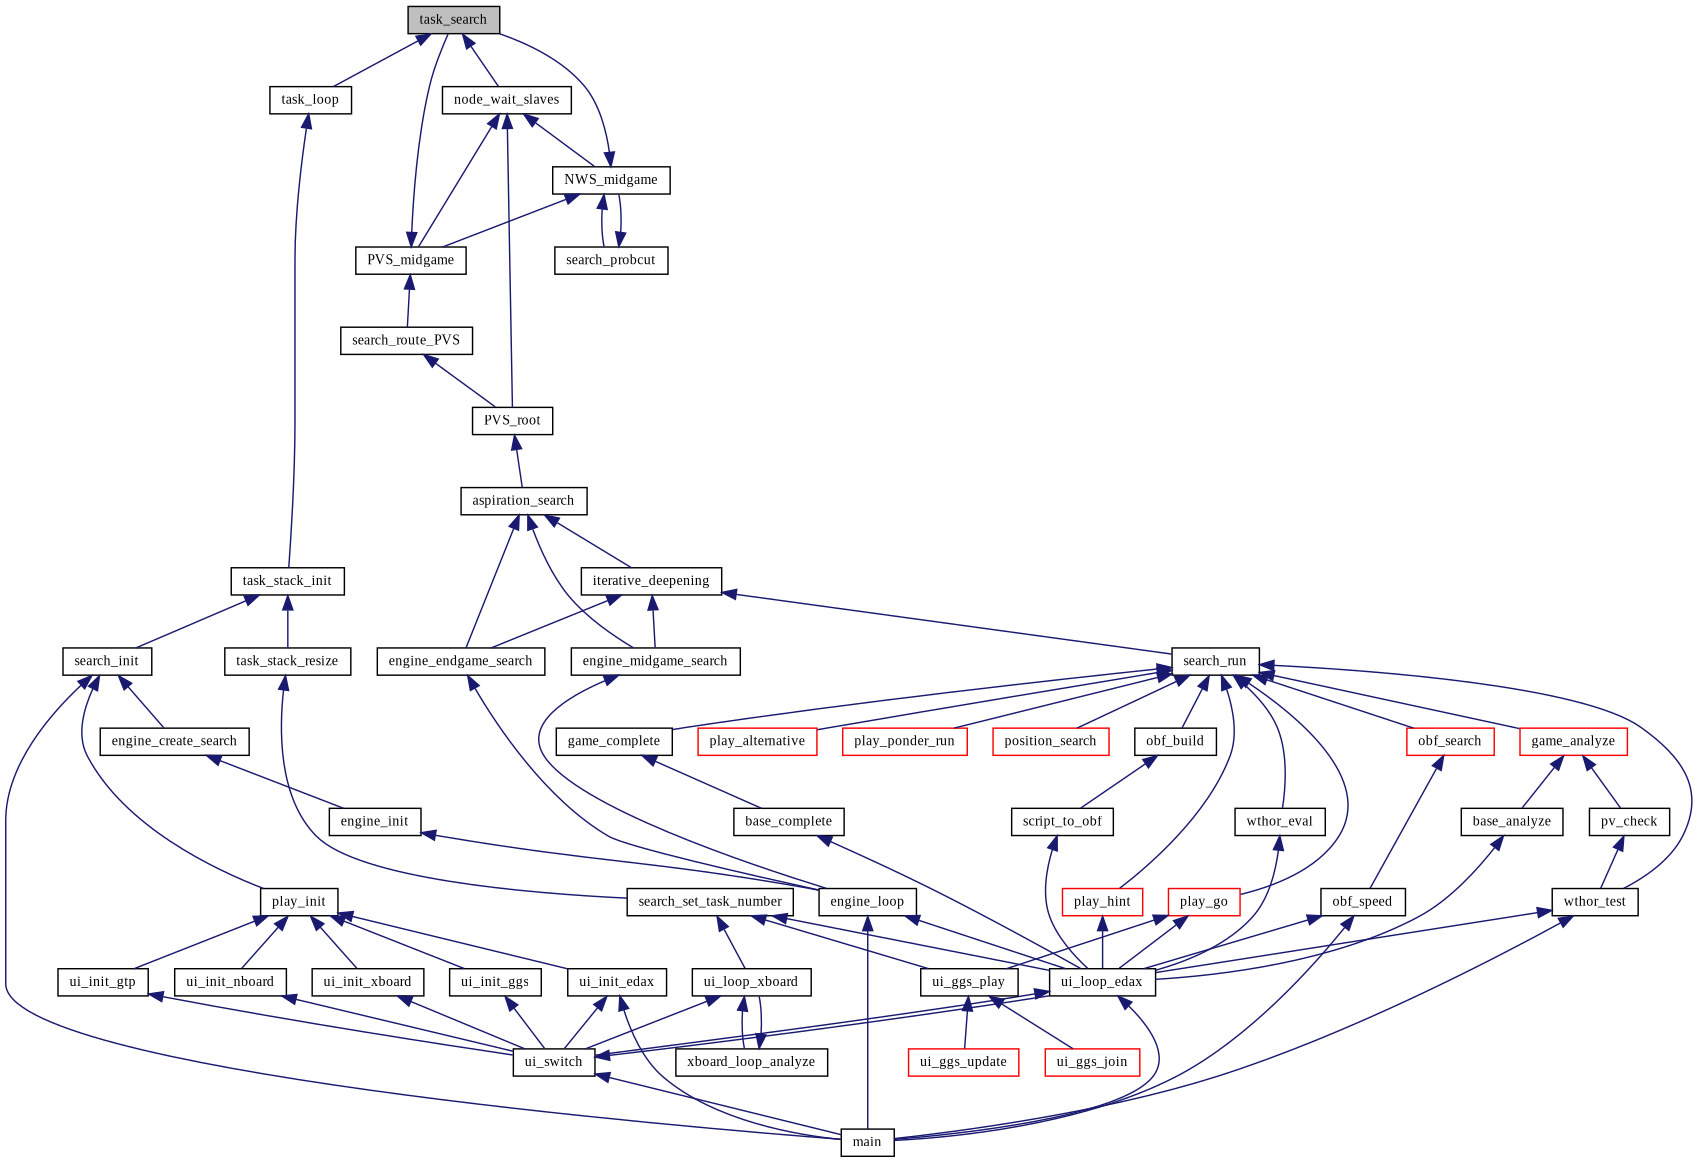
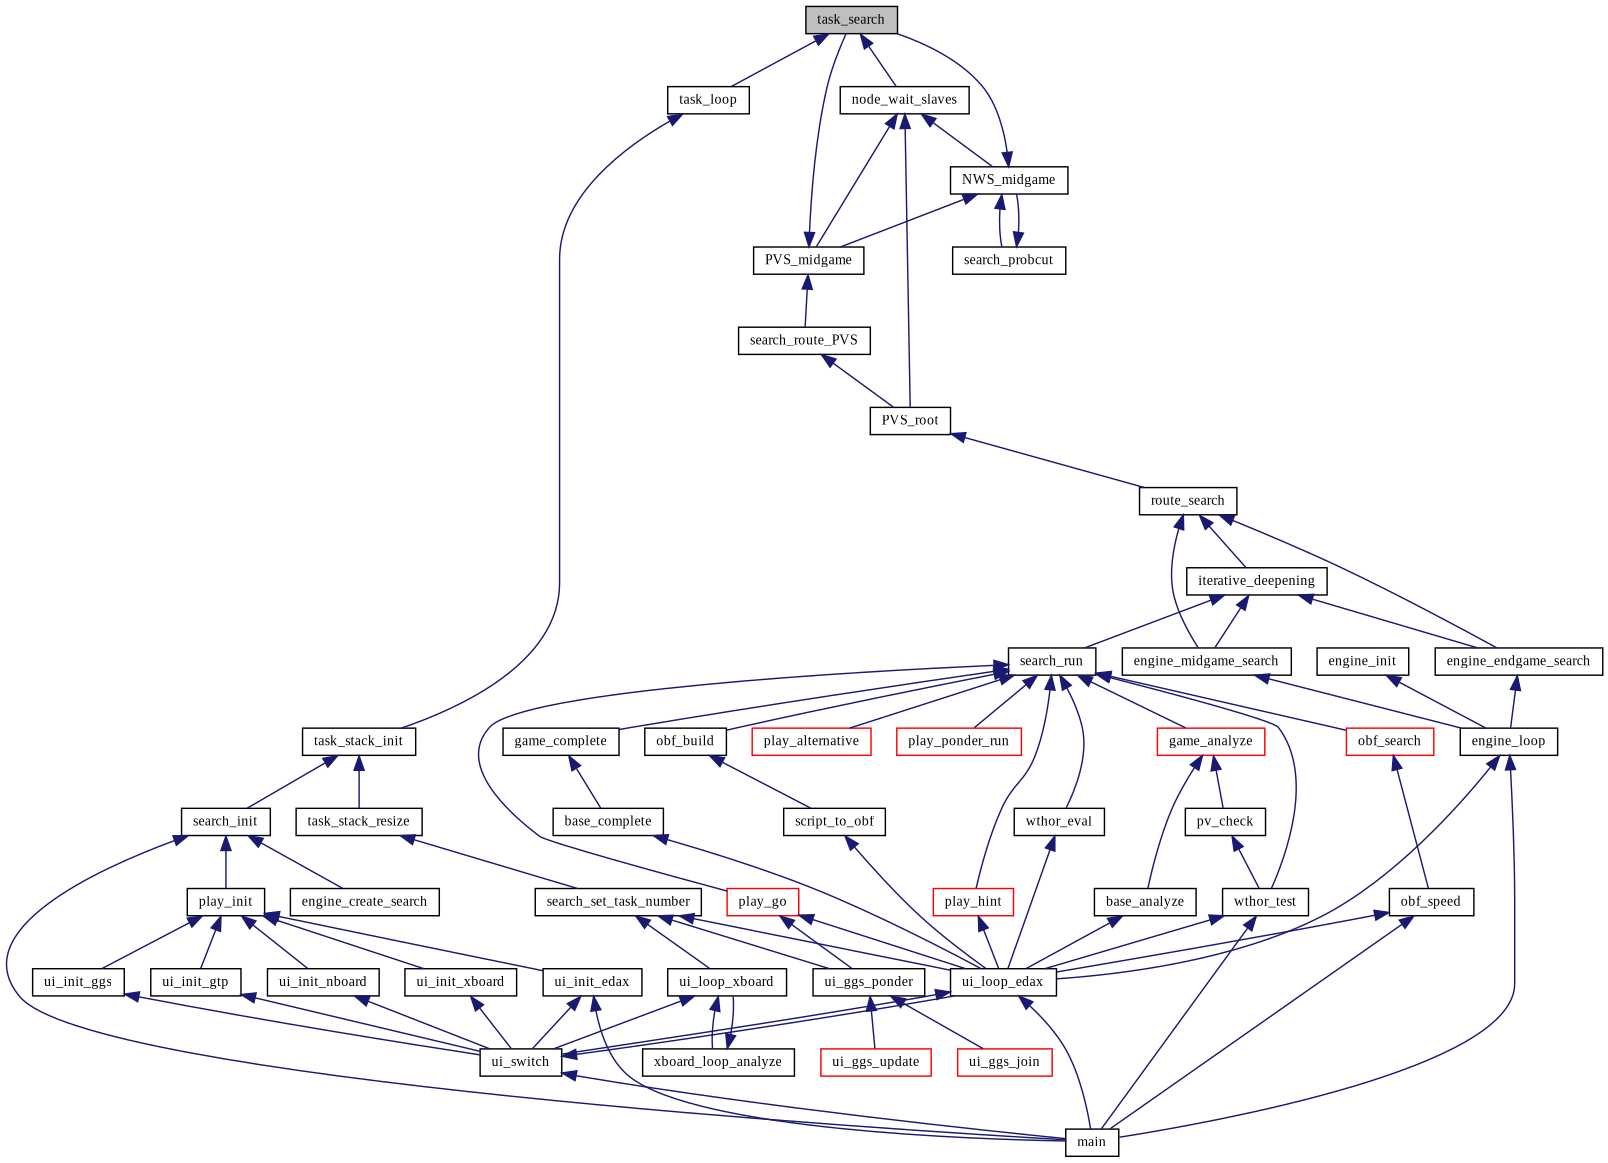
  digraph {
    fontname="Liberation Serif"
    rankdir=TB
    node [color=black fontname="Liberation Serif" fontsize=10 shape=record]
    edge [color=midnightblue dir=back fontname="Liberation Serif" fontsize=10 labelfontname=FreeSans labelfontsize=10 style=solid]
    n1 [fillcolor=grey75 fontcolor=black height=0.2 label=task_search style=filled width=0.4]
    n2 [height=0.2 label=node_wait_slaves width=0.4]
    n3 [height=0.2 label=task_loop width=0.4]
    n4 [height=0.2 label=NWS_midgame width=0.4]
    n5 [height=0.2 label=PVS_midgame width=0.4]
    n6 [height=0.2 label=PVS_root width=0.4]
    n7 [height=0.2 label=task_stack_init width=0.4]
    n8 [height=0.2 label=search_probcut width=0.4]
    n9 [height=0.2 label=search_route_PVS width=0.4]
-   n10 [height=0.2 label=aspiration_search width=0.4]
+   n10 [height=0.2 label=route_search width=0.4]
    n11 [height=0.2 label=engine_endgame_search width=0.4]
    n12 [height=0.2 label=engine_midgame_search width=0.4]
    n13 [height=0.2 label=iterative_deepening width=0.4]
    n14 [height=0.2 label=engine_loop width=0.4]
    n15 [height=0.2 label=search_run width=0.4]
    n16 [height=0.2 label=main width=0.4]
    n17 [height=0.2 label=ui_loop_edax width=0.4]
    n18 [height=0.2 label=ui_switch width=0.4]
    n19 [color=red height=0.2 label=game_analyze width=0.4]
    n20 [height=0.2 label=wthor_test width=0.4]
    n21 [height=0.2 label=game_complete width=0.4]
    n22 [height=0.2 label=obf_build width=0.4]
    n23 [color=red height=0.2 label=obf_search width=0.4]
    n24 [color=red height=0.2 label=play_alternative width=0.4]
    n25 [color=red height=0.2 label=play_go width=0.4]
    n26 [color=red height=0.2 label=play_hint width=0.4]
    n27 [color=red height=0.2 label=play_ponder_run width=0.4]
-   n28 [color=red height=0.2 label=position_search width=0.4]
    n29 [height=0.2 label=wthor_eval width=0.4]
    n30 [height=0.2 label=base_analyze width=0.4]
    n31 [height=0.2 label=pv_check width=0.4]
    n32 [height=0.2 label=base_complete width=0.4]
    n33 [height=0.2 label=script_to_obf width=0.4]
    n34 [height=0.2 label=obf_speed width=0.4]
-   n35 [height=0.2 label=ui_ggs_play width=0.4]
+   n35 [height=0.2 label=ui_ggs_ponder width=0.4]
    n36 [color=red height=0.2 label=ui_ggs_join width=0.4]
    n37 [color=red height=0.2 label=ui_ggs_update width=0.4]
    n38 [height=0.2 label=search_init width=0.4]
    n39 [height=0.2 label=task_stack_resize width=0.4]
    n40 [height=0.2 label=engine_create_search width=0.4]
    n41 [height=0.2 label=play_init width=0.4]
    n42 [height=0.2 label=search_set_task_number width=0.4]
    n43 [height=0.2 label=engine_init width=0.4]
    n44 [height=0.2 label=ui_init_edax width=0.4]
    n45 [height=0.2 label=ui_init_ggs width=0.4]
    n46 [height=0.2 label=ui_init_gtp width=0.4]
    n47 [height=0.2 label=ui_init_nboard width=0.4]
    n48 [height=0.2 label=ui_init_xboard width=0.4]
    n49 [height=0.2 label=ui_loop_xboard width=0.4]
    n50 [height=0.2 label=xboard_loop_analyze width=0.4]
    n1 -> n2
    n1 -> n3
    n2 -> n4
    n2 -> n5
    n2 -> n6
    n3 -> n7
    n4 -> n1
    n4 -> n5
    n4 -> n8
    n5 -> n1
    n5 -> n9
    n6 -> n10
    n7 -> n38
    n7 -> n39
    n8 -> n4
    n9 -> n6
    n10 -> n11
    n10 -> n12
    n10 -> n13
    n11 -> n14
    n12 -> n14
    n13 -> n11
    n13 -> n12
    n13 -> n15
    n14 -> n16
    n14 -> n17
    n15 -> n19
    n15 -> n20
    n15 -> n21
    n15 -> n22
    n15 -> n23
    n15 -> n24
    n15 -> n25
    n15 -> n26
    n15 -> n27
-   n15 -> n28
    n15 -> n29
    n17 -> n16
    n17 -> n18
    n18 -> n16
    n18 -> n17
    n19 -> n30
    n19 -> n31
    n20 -> n16
    n20 -> n17
    n21 -> n32
    n22 -> n33
    n23 -> n34
    n25 -> n17
    n25 -> n35
    n26 -> n17
    n29 -> n17
    n30 -> n17
    n31 -> n20
    n32 -> n17
    n33 -> n17
    n34 -> n16
    n34 -> n17
    n35 -> n36
    n35 -> n37
    n38 -> n16
    n38 -> n40
    n38 -> n41
    n39 -> n42
-   n40 -> n43
    n41 -> n44
    n41 -> n45
    n41 -> n46
    n41 -> n47
    n41 -> n48
    n42 -> n17
    n42 -> n35
    n42 -> n49
    n43 -> n14
    n44 -> n16
    n44 -> n18
    n45 -> n18
    n46 -> n18
    n47 -> n18
    n48 -> n18
    n49 -> n18
    n49 -> n50
    n50 -> n49
  }
